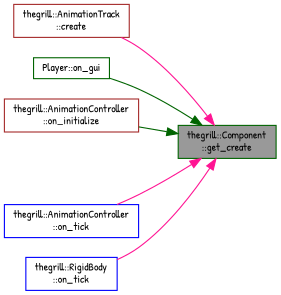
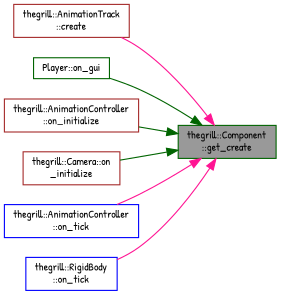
  digraph {
    fontname="Patrick Hand"
    rankdir=RL
    node [color=brown fillcolor=white fontname="Patrick Hand" fontsize=10 shape=box style=filled]
    edge [color=deeppink dir=back fontname="Patrick Hand" fontsize=10 labelfontname=Helvetica labelfontsize=10 style=solid]
    n1 [color=darkgreen fillcolor=grey60 fontcolor=black height=0.2 label="thegrill::Component\l::get_create" width=0.4]
    n2 [height=0.2 label="thegrill::AnimationTrack\l::create" width=0.4]
    n3 [color=darkgreen height=0.2 label="Player::on_gui" width=0.4]
    n4 [height=0.2 label="thegrill::AnimationController\l::on_initialize" width=0.4]
+   n5 [height=0.2 label="thegrill::Camera::on\l_initialize" width=0.4]
    n6 [color=blue height=0.2 label="thegrill::AnimationController\l::on_tick" width=0.4]
    n7 [color=blue height=0.2 label="thegrill::RigidBody\l::on_tick" width=0.4]
    n1 -> n2
    n1 -> n3 [color=darkgreen]
    n1 -> n4 [color=darkgreen]
+   n1 -> n5 [color=darkgreen]
    n1 -> n6
    n1 -> n7
  }
